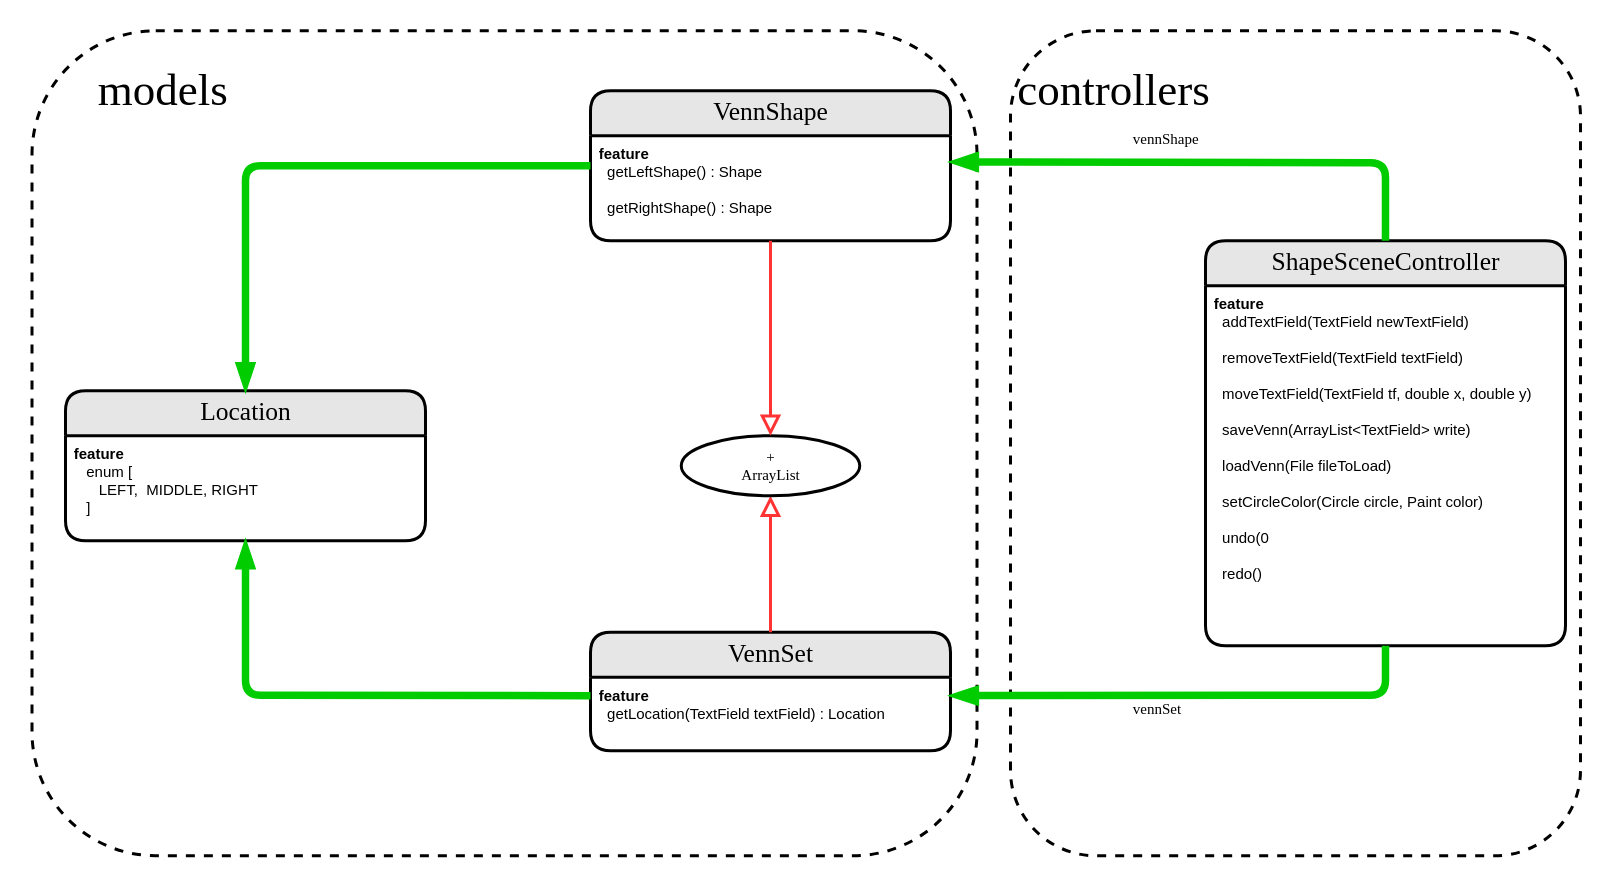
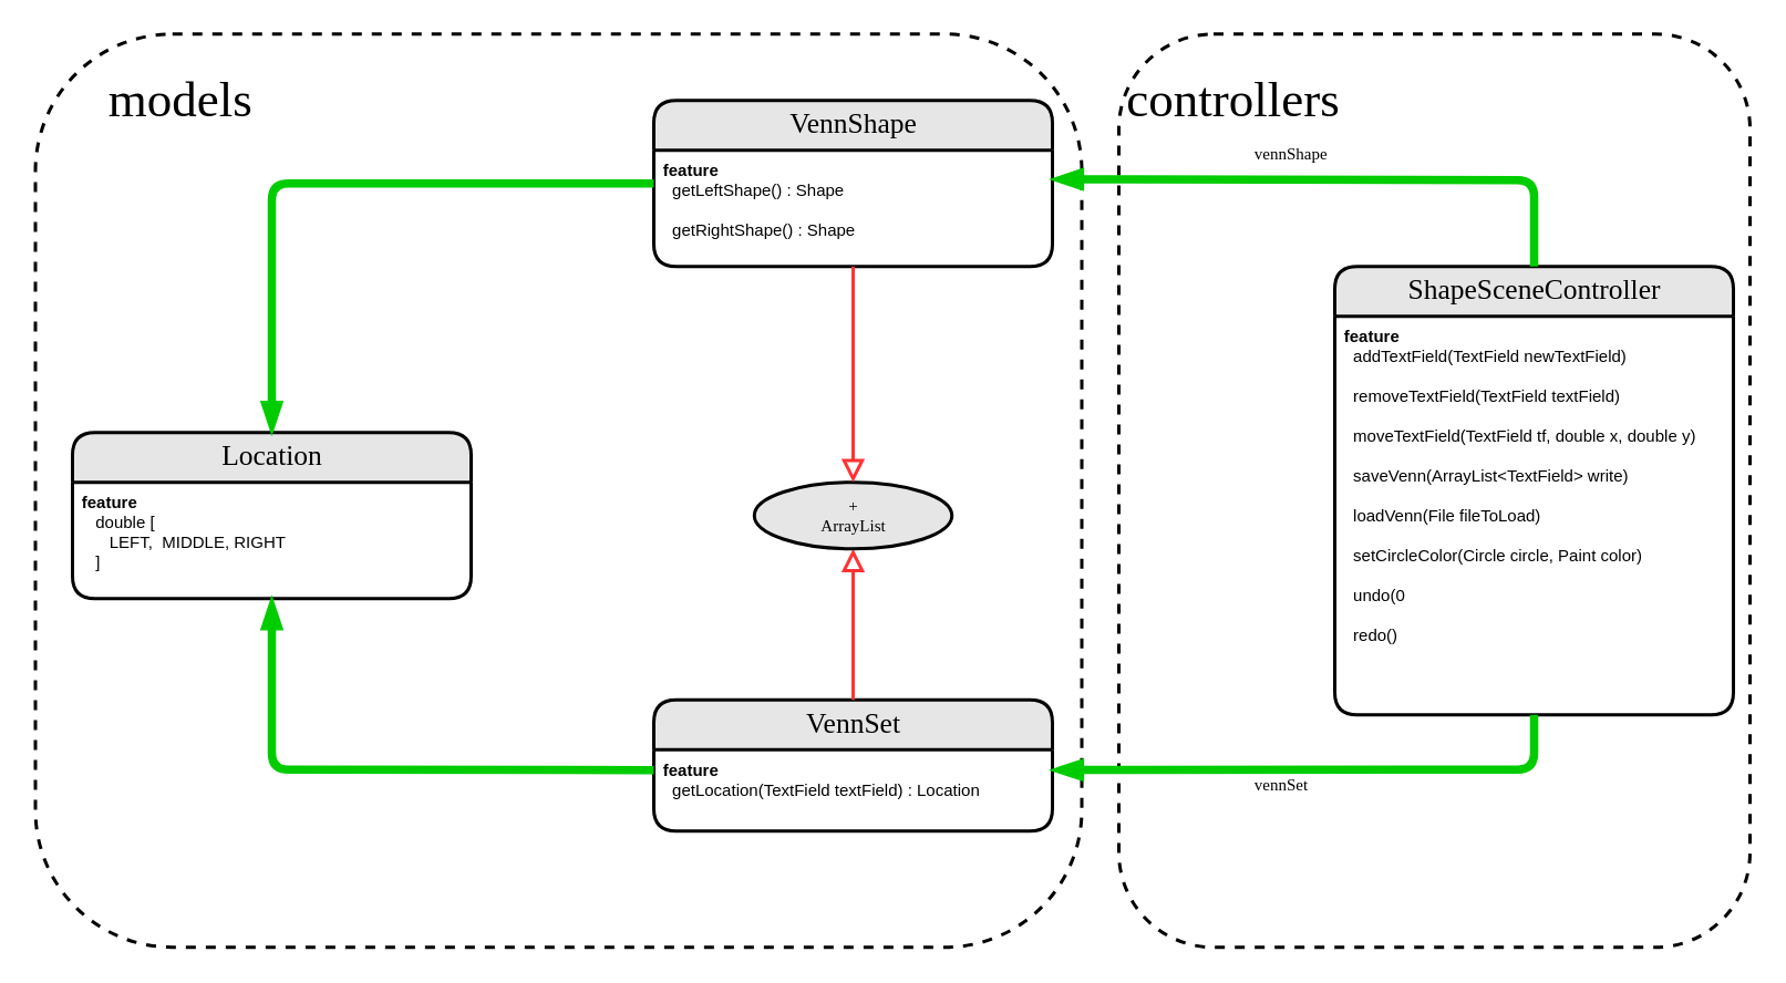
  <mxCell id="0" />
  <mxCell id="1" parent="0" />
  <mxCell id="2" value="" style="rounded=1;whiteSpace=wrap;html=1;fontSize=10;dashed=1;strokeWidth=2;" vertex="1" parent="1"><mxGeometry x="673" y="20" width="380" height="550" as="geometry" /></mxCell>
  <mxCell id="3" value="&lt;font style=&quot;font-size: 30px&quot;&gt;controllers&lt;/font&gt;" style="text;html=1;fontSize=10;fontFamily=Verdena;" vertex="1" parent="1"><mxGeometry x="675.667" y="35" width="70" height="25" as="geometry" /></mxCell>
  <mxCell id="4" value="" style="rounded=1;whiteSpace=wrap;html=1;fontSize=10;dashed=1;strokeWidth=2;" vertex="1" parent="1"><mxGeometry x="20.67" y="20" width="630" height="550" as="geometry" /></mxCell>
  <mxCell id="5" value="&lt;font style=&quot;font-size: 30px&quot;&gt;models&lt;/font&gt;" style="text;html=1;fontSize=10;fontFamily=Verdena;" vertex="1" parent="1"><mxGeometry x="62.997" y="35" width="70" height="25" as="geometry" /></mxCell>
  <mxCell id="6" value="VennSet" style="swimlane;html=1;childLayout=stackLayout;horizontal=1;startSize=30;horizontalStack=0;fillColor=#E6E6E6;fontColor=#000000;rounded=1;fontSize=17;fontStyle=0;strokeWidth=2;resizeParent=0;resizeLast=1;shadow=0;dashed=0;align=center;fontFamily=Verdena;" vertex="1" parent="1"><mxGeometry x="393" y="421" width="240" height="79" as="geometry" /></mxCell>
  <mxCell id="7" value="&lt;font face=&quot;Helvetica&quot;&gt;&lt;b&gt;feature&lt;/b&gt; &lt;br&gt;&amp;nbsp; getLocation(TextField textField) : Location&lt;br&gt;&lt;/font&gt;" style="whiteSpace=wrap;html=1;align=left;strokeColor=none;fillColor=none;spacingLeft=4;fontSize=10;verticalAlign=top;resizable=0;rotatable=0;part=1;fontFamily=Verdena;" vertex="1" parent="6"><mxGeometry y="30" width="240" height="49" as="geometry" /></mxCell>
  <mxCell id="8" value="" style="endArrow=block;html=1;strokeColor=#FF3333;strokeWidth=2;endFill=0;endSize=9;exitX=0.5;exitY=0;exitDx=0;exitDy=0;" edge="1" parent="1" source="6"><mxGeometry width="50" height="50" relative="1" as="geometry"><mxPoint x="603" y="581" as="sourcePoint" /><mxPoint x="513" y="330" as="targetPoint" /></mxGeometry></mxCell>
- <mxCell id="9" value="+&lt;br&gt;ArrayList" style="ellipse;whiteSpace=wrap;html=1;rounded=1;fontSize=10;fontFamily=Verdena;strokeWidth=2;" vertex="1" parent="1"><mxGeometry x="453.5" y="290" width="119" height="40" as="geometry" /></mxCell>
+ <mxCell id="9" value="+&lt;br&gt;ArrayList" style="ellipse;whiteSpace=wrap;html=1;rounded=1;fontSize=10;fontFamily=Verdena;strokeWidth=2;fillColor=#e6e6e6;" vertex="1" parent="1"><mxGeometry x="453.5" y="290" width="119" height="40" as="geometry" /></mxCell>
  <mxCell id="10" value="VennShape" style="swimlane;html=1;childLayout=stackLayout;horizontal=1;startSize=30;horizontalStack=0;fillColor=#E6E6E6;fontColor=#000000;rounded=1;fontSize=17;fontStyle=0;strokeWidth=2;resizeParent=0;resizeLast=1;shadow=0;dashed=0;align=center;fontFamily=Verdena;" vertex="1" parent="1"><mxGeometry x="393" y="60" width="240" height="100" as="geometry" /></mxCell>
  <mxCell id="11" value="&lt;div&gt;&lt;font face=&quot;Helvetica&quot;&gt;&lt;b&gt;feature&lt;/b&gt;&lt;br&gt;&lt;/font&gt;&lt;/div&gt;&lt;div&gt;&lt;font face=&quot;Helvetica&quot;&gt;&amp;nbsp; getLeftShape() : Shape&lt;br&gt;&lt;/font&gt;&lt;/div&gt;&lt;div&gt;&lt;font face=&quot;Helvetica&quot;&gt;&amp;nbsp; &lt;br&gt;&lt;/font&gt;&lt;/div&gt;&lt;div&gt;&lt;font face=&quot;Helvetica&quot;&gt;&amp;nbsp; getRightShape() : Shape&lt;/font&gt;&lt;/div&gt;" style="whiteSpace=wrap;html=1;align=left;strokeColor=none;fillColor=none;spacingLeft=4;fontSize=10;verticalAlign=top;resizable=0;rotatable=0;part=1;fontFamily=Verdena;" vertex="1" parent="10"><mxGeometry y="30" width="240" height="70" as="geometry" /></mxCell>
  <mxCell id="12" value="" style="endArrow=block;html=1;strokeColor=#FF3333;strokeWidth=2;endFill=0;endSize=9;exitX=0.5;exitY=1;exitDx=0;exitDy=0;entryX=0.5;entryY=0;entryDx=0;entryDy=0;" edge="1" parent="1" source="11" target="9"><mxGeometry width="50" height="50" relative="1" as="geometry"><mxPoint x="653" y="290" as="sourcePoint" /><mxPoint x="653" y="230" as="targetPoint" /></mxGeometry></mxCell>
  <mxCell id="13" value="ShapeSceneController" style="swimlane;html=1;childLayout=stackLayout;horizontal=1;startSize=30;horizontalStack=0;fillColor=#E6E6E6;fontColor=#000000;rounded=1;fontSize=17;fontStyle=0;strokeWidth=2;resizeParent=0;resizeLast=1;shadow=0;dashed=0;align=center;fontFamily=Verdena;" vertex="1" parent="1"><mxGeometry x="803" y="160" width="240" height="270" as="geometry" /></mxCell>
  <mxCell id="14" value="&lt;div&gt;&lt;font face=&quot;Helvetica&quot;&gt;&lt;b&gt;feature&lt;/b&gt;&lt;br&gt;&lt;/font&gt;&lt;/div&gt;&lt;div&gt;&lt;font face=&quot;Helvetica&quot;&gt;&amp;nbsp; addTextField(TextField newTextField)&lt;/font&gt;&lt;/div&gt;&lt;div&gt;&lt;font face=&quot;Helvetica&quot;&gt;&lt;br&gt;&lt;/font&gt;&lt;/div&gt;&lt;div&gt;&lt;font face=&quot;Helvetica&quot;&gt;&amp;nbsp; removeTextField(TextField textField)&lt;br&gt;&lt;/font&gt;&lt;/div&gt;&lt;div&gt;&lt;font face=&quot;Helvetica&quot;&gt;&lt;br&gt;&lt;/font&gt;&lt;/div&gt;&lt;div&gt;&lt;font face=&quot;Helvetica&quot;&gt;&amp;nbsp; moveTextField(TextField tf, double x, double y)&lt;/font&gt;&lt;/div&gt;&lt;div&gt;&lt;font face=&quot;Helvetica&quot;&gt;&lt;br&gt;&lt;/font&gt;&lt;/div&gt;&lt;div&gt;&lt;font face=&quot;Helvetica&quot;&gt;&amp;nbsp; saveVenn(ArrayList&amp;lt;TextField&amp;gt; write)&lt;br&gt;&lt;/font&gt;&lt;/div&gt;&lt;div&gt;&lt;font face=&quot;Helvetica&quot;&gt;&amp;nbsp; &lt;br&gt;&lt;/font&gt;&lt;/div&gt;&lt;div&gt;&lt;font face=&quot;Helvetica&quot;&gt;&amp;nbsp; loadVenn(File fileToLoad) &lt;br&gt;&lt;/font&gt;&lt;/div&gt;&lt;div&gt;&lt;font face=&quot;Helvetica&quot;&gt;&lt;br&gt;&lt;/font&gt;&lt;/div&gt;&lt;div&gt;&lt;font face=&quot;Helvetica&quot;&gt;&amp;nbsp; setCircleColor(Circle circle, Paint color)&lt;/font&gt;&lt;/div&gt;&lt;div&gt;&lt;font face=&quot;Helvetica&quot;&gt;&lt;br&gt;&lt;/font&gt;&lt;/div&gt;&lt;div&gt;&lt;font face=&quot;Helvetica&quot;&gt;&amp;nbsp; undo(0&lt;/font&gt;&lt;/div&gt;&lt;div&gt;&lt;font face=&quot;Helvetica&quot;&gt;&amp;nbsp; &lt;br&gt;&lt;/font&gt;&lt;/div&gt;&lt;div&gt;&lt;font face=&quot;Helvetica&quot;&gt;&amp;nbsp; redo()&lt;/font&gt;&lt;br&gt;&lt;/div&gt;" style="whiteSpace=wrap;html=1;align=left;strokeColor=none;fillColor=none;spacingLeft=4;fontSize=10;verticalAlign=top;resizable=0;rotatable=0;part=1;fontFamily=Verdena;" vertex="1" parent="13"><mxGeometry y="30" width="240" height="240" as="geometry" /></mxCell>
  <mxCell id="15" value="Location" style="swimlane;html=1;childLayout=stackLayout;horizontal=1;startSize=30;horizontalStack=0;fillColor=#E6E6E6;fontColor=#000000;rounded=1;fontSize=17;fontStyle=0;strokeWidth=2;resizeParent=0;resizeLast=1;shadow=0;dashed=0;align=center;fontFamily=Verdena;" vertex="1" parent="1"><mxGeometry x="43" y="260" width="240" height="100" as="geometry" /></mxCell>
- <mxCell id="16" value="&lt;font face=&quot;Helvetica&quot;&gt;&lt;b&gt;feature&lt;/b&gt;&lt;br&gt;&lt;/font&gt;&lt;div&gt;&lt;font face=&quot;Helvetica&quot;&gt;&amp;nbsp;&amp;nbsp; enum [&lt;br&gt;&lt;/font&gt;&lt;/div&gt;&lt;div&gt;&lt;font face=&quot;Helvetica&quot;&gt;&amp;nbsp;&amp;nbsp;&amp;nbsp;&amp;nbsp;&amp;nbsp; LEFT,&amp;nbsp; MIDDLE, RIGHT&lt;/font&gt;&lt;/div&gt;&lt;div&gt;&lt;font face=&quot;Helvetica&quot;&gt;&amp;nbsp;&amp;nbsp; ]&lt;br&gt;&lt;/font&gt;&lt;/div&gt;" style="whiteSpace=wrap;html=1;align=left;strokeColor=none;fillColor=none;spacingLeft=4;fontSize=10;verticalAlign=top;resizable=0;rotatable=0;part=1;fontFamily=Verdena;" vertex="1" parent="15"><mxGeometry y="30" width="240" height="70" as="geometry" /></mxCell>
+ <mxCell id="16" value="&lt;font face=&quot;Helvetica&quot;&gt;&lt;b&gt;feature&lt;/b&gt;&lt;br&gt;&lt;/font&gt;&lt;div&gt;&lt;font face=&quot;Helvetica&quot;&gt;&amp;nbsp;&amp;nbsp; double [&lt;br&gt;&lt;/font&gt;&lt;/div&gt;&lt;div&gt;&lt;font face=&quot;Helvetica&quot;&gt;&amp;nbsp;&amp;nbsp;&amp;nbsp;&amp;nbsp;&amp;nbsp; LEFT,&amp;nbsp; MIDDLE, RIGHT&lt;/font&gt;&lt;/div&gt;&lt;div&gt;&lt;font face=&quot;Helvetica&quot;&gt;&amp;nbsp;&amp;nbsp; ]&lt;br&gt;&lt;/font&gt;&lt;/div&gt;" style="whiteSpace=wrap;html=1;align=left;strokeColor=none;fillColor=none;spacingLeft=4;fontSize=10;verticalAlign=top;resizable=0;rotatable=0;part=1;fontFamily=Verdena;" vertex="1" parent="15"><mxGeometry y="30" width="240" height="70" as="geometry" /></mxCell>
  <mxCell id="17" value="" style="endArrow=blockThin;html=1;strokeColor=#00CC00;strokeWidth=5;endFill=1;exitX=0;exitY=0.5;exitDx=0;exitDy=0;entryX=0.5;entryY=0;entryDx=0;entryDy=0;" edge="1" parent="1" source="10" target="15"><mxGeometry width="50" height="50" relative="1" as="geometry"><mxPoint x="403" y="235" as="sourcePoint" /><mxPoint x="543" y="235" as="targetPoint" /><Array as="points"><mxPoint x="163" y="110" /></Array></mxGeometry></mxCell>
  <mxCell id="18" value="" style="endArrow=blockThin;html=1;strokeColor=#00CC00;strokeWidth=5;endFill=1;entryX=0.5;entryY=1;entryDx=0;entryDy=0;exitX=0;exitY=0.25;exitDx=0;exitDy=0;" edge="1" parent="1" source="7" target="16"><mxGeometry width="50" height="50" relative="1" as="geometry"><mxPoint x="403" y="355" as="sourcePoint" /><mxPoint x="543" y="355" as="targetPoint" /><Array as="points"><mxPoint x="163" y="463" /></Array></mxGeometry></mxCell>
  <mxCell id="19" value="" style="endArrow=blockThin;html=1;strokeColor=#00CC00;strokeWidth=5;endFill=1;exitX=0.5;exitY=0;exitDx=0;exitDy=0;entryX=1;entryY=0.25;entryDx=0;entryDy=0;" edge="1" parent="1" source="13" target="11"><mxGeometry width="50" height="50" relative="1" as="geometry"><mxPoint x="691" y="450" as="sourcePoint" /><mxPoint x="831" y="450" as="targetPoint" /><Array as="points"><mxPoint x="923" y="108" /></Array></mxGeometry></mxCell>
  <mxCell id="20" value="" style="endArrow=blockThin;html=1;strokeColor=#00CC00;strokeWidth=5;endFill=1;exitX=0.5;exitY=1;exitDx=0;exitDy=0;entryX=1;entryY=0.25;entryDx=0;entryDy=0;" edge="1" parent="1" source="14" target="7"><mxGeometry width="50" height="50" relative="1" as="geometry"><mxPoint x="603" y="335" as="sourcePoint" /><mxPoint x="743" y="335" as="targetPoint" /><Array as="points"><mxPoint x="923" y="463" /></Array></mxGeometry></mxCell>
  <mxCell id="21" value="vennShape" style="text;html=1;fontSize=10;fontFamily=Verdena;" vertex="1" parent="1"><mxGeometry x="753" y="80" width="84" height="20" as="geometry" /></mxCell>
  <mxCell id="22" value="vennSet" style="text;html=1;fontSize=10;fontFamily=Verdena;" vertex="1" parent="1"><mxGeometry x="753" y="460" width="84" height="20" as="geometry" /></mxCell>
